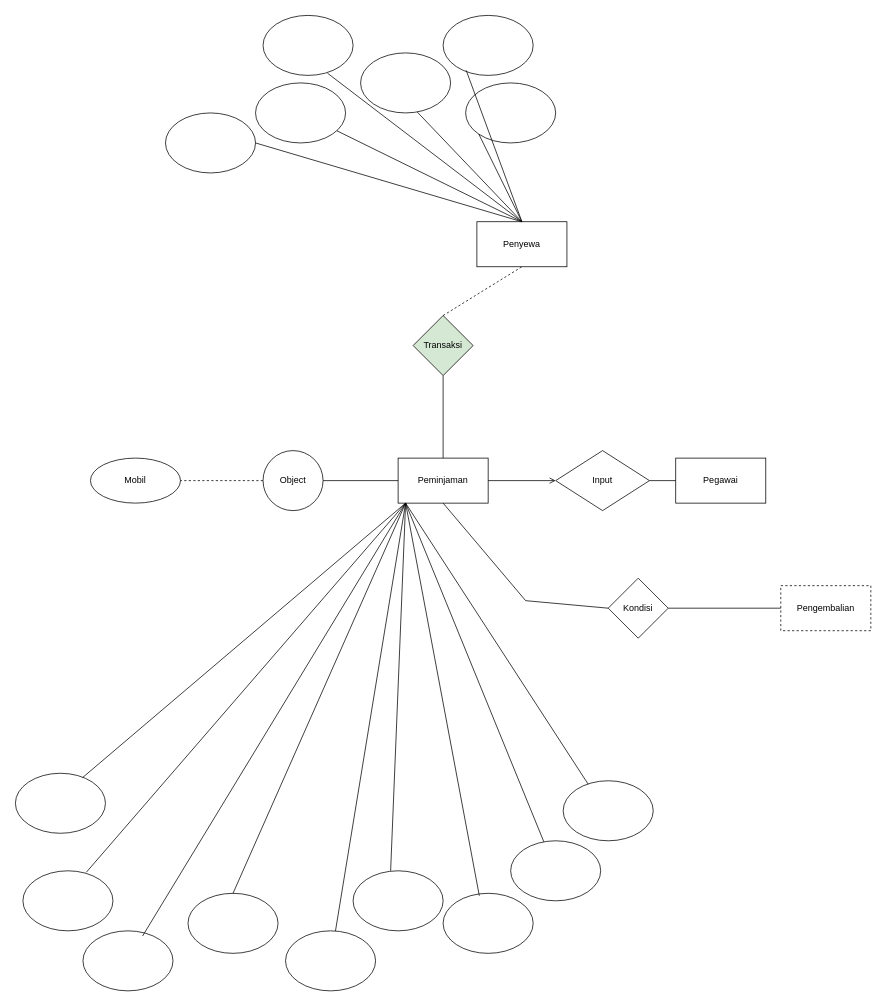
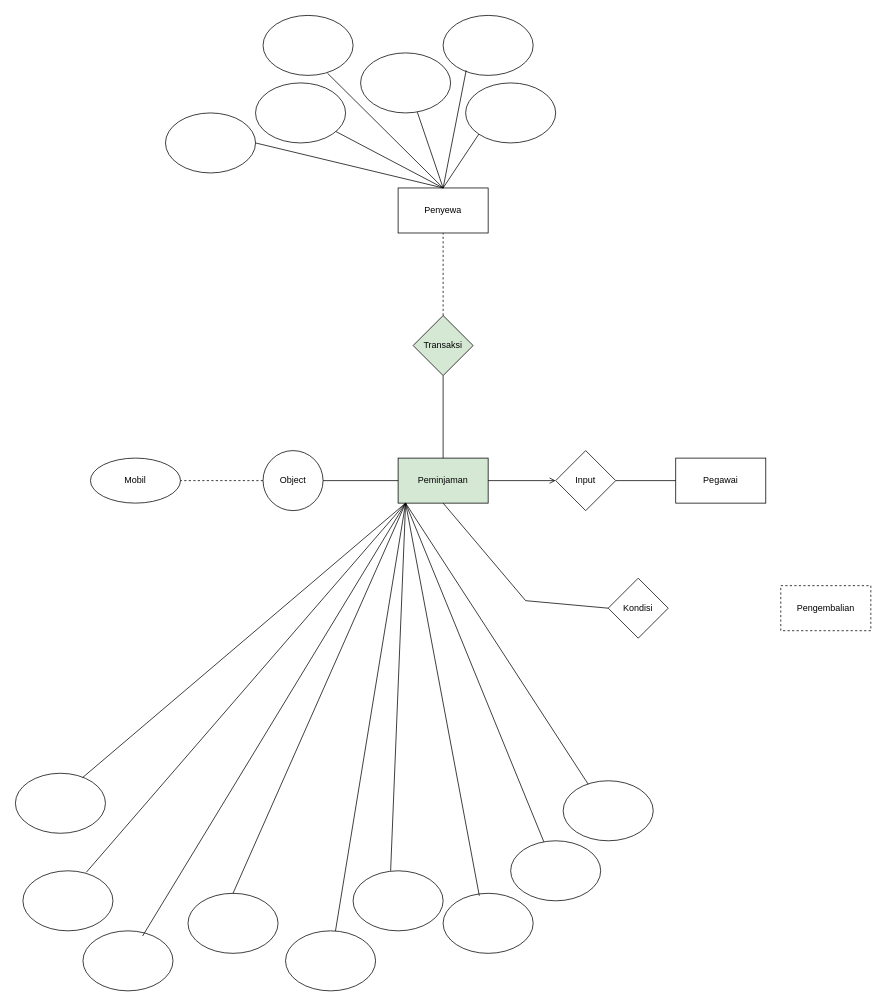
  <mxCell id="0" />
  <mxCell id="1" parent="0" />
- <mxCell id="2" value="Penyewa" style="rounded=0;whiteSpace=wrap;html=1;" parent="1" vertex="1"><mxGeometry x="635" y="295" width="120" height="60" as="geometry" /></mxCell>
+ <mxCell id="2" value="Penyewa" style="rounded=0;whiteSpace=wrap;html=1;" parent="1" vertex="1"><mxGeometry x="530" y="250" width="120" height="60" as="geometry" /></mxCell>
  <mxCell id="3" value="Pegawai" style="rounded=0;whiteSpace=wrap;html=1;" parent="1" vertex="1"><mxGeometry x="900" y="610" width="120" height="60" as="geometry" /></mxCell>
  <mxCell id="4" value="Mobil" style="ellipse;whiteSpace=wrap;html=1;" parent="1" vertex="1"><mxGeometry x="120" y="610" width="120" height="60" as="geometry" /></mxCell>
  <mxCell id="5" value="Pengembalian" style="rounded=0;whiteSpace=wrap;html=1;dashed=1;" parent="1" vertex="1"><mxGeometry x="1040" y="780" width="120" height="60" as="geometry" /></mxCell>
- <mxCell id="6" value="Peminjaman" style="rounded=0;whiteSpace=wrap;html=1;" parent="1" vertex="1"><mxGeometry x="530" y="610" width="120" height="60" as="geometry" /></mxCell>
+ <mxCell id="6" value="Peminjaman" style="rounded=0;whiteSpace=wrap;html=1;fillColor=#d5e8d4;" parent="1" vertex="1"><mxGeometry x="530" y="610" width="120" height="60" as="geometry" /></mxCell>
  <mxCell id="7" value="" style="endArrow=none;html=1;rounded=0;entryX=0.5;entryY=0;entryDx=0;entryDy=0;exitX=1;exitY=0.5;exitDx=0;exitDy=0;" parent="1" source="10" target="2" edge="1"><mxGeometry width="50" height="50" relative="1" as="geometry"><mxPoint x="420" y="260" as="sourcePoint" /><mxPoint x="760" y="360" as="targetPoint" /></mxGeometry></mxCell>
  <mxCell id="8" value="" style="endArrow=none;html=1;rounded=0;exitX=0.5;exitY=0;exitDx=0;exitDy=0;" parent="1" source="42" edge="1"><mxGeometry width="50" height="50" relative="1" as="geometry"><mxPoint x="710" y="410" as="sourcePoint" /><mxPoint x="410" y="160" as="targetPoint" /></mxGeometry></mxCell>
  <mxCell id="9" value="" style="ellipse;whiteSpace=wrap;html=1;" parent="1" vertex="1"><mxGeometry x="620" y="110" width="120" height="80" as="geometry" /></mxCell>
  <mxCell id="10" value="" style="ellipse;whiteSpace=wrap;html=1;" parent="1" vertex="1"><mxGeometry x="220" y="150" width="120" height="80" as="geometry" /></mxCell>
  <mxCell id="11" value="" style="ellipse;whiteSpace=wrap;html=1;" parent="1" vertex="1"><mxGeometry x="590" y="20" width="120" height="80" as="geometry" /></mxCell>
  <mxCell id="12" value="" style="ellipse;whiteSpace=wrap;html=1;" parent="1" vertex="1"><mxGeometry x="350" y="20" width="120" height="80" as="geometry" /></mxCell>
  <mxCell id="13" value="" style="ellipse;whiteSpace=wrap;html=1;" parent="1" vertex="1"><mxGeometry x="480" y="70" width="120" height="80" as="geometry" /></mxCell>
  <mxCell id="14" value="" style="endArrow=none;html=1;rounded=0;exitX=0.715;exitY=0.962;exitDx=0;exitDy=0;exitPerimeter=0;entryX=0.5;entryY=0;entryDx=0;entryDy=0;" parent="1" source="12" target="2" edge="1"><mxGeometry width="50" height="50" relative="1" as="geometry"><mxPoint x="710" y="410" as="sourcePoint" /><mxPoint x="760" y="360" as="targetPoint" /></mxGeometry></mxCell>
  <mxCell id="15" value="" style="endArrow=none;html=1;rounded=0;entryX=0.5;entryY=0;entryDx=0;entryDy=0;exitX=0.63;exitY=0.986;exitDx=0;exitDy=0;exitPerimeter=0;" parent="1" source="13" target="2" edge="1"><mxGeometry width="50" height="50" relative="1" as="geometry"><mxPoint x="560" y="150" as="sourcePoint" /><mxPoint x="580" y="250" as="targetPoint" /></mxGeometry></mxCell>
  <mxCell id="16" value="" style="endArrow=none;html=1;rounded=0;exitX=0.256;exitY=0.916;exitDx=0;exitDy=0;exitPerimeter=0;entryX=0.5;entryY=0;entryDx=0;entryDy=0;" parent="1" source="11" target="2" edge="1"><mxGeometry width="50" height="50" relative="1" as="geometry"><mxPoint x="446" y="117" as="sourcePoint" /><mxPoint x="590" y="260" as="targetPoint" /></mxGeometry></mxCell>
  <mxCell id="17" value="" style="endArrow=none;html=1;rounded=0;exitX=0;exitY=1;exitDx=0;exitDy=0;entryX=0.5;entryY=0;entryDx=0;entryDy=0;" parent="1" source="9" target="2" edge="1"><mxGeometry width="50" height="50" relative="1" as="geometry"><mxPoint x="456" y="127" as="sourcePoint" /><mxPoint x="600" y="270" as="targetPoint" /></mxGeometry></mxCell>
  <mxCell id="18" value="Transaksi" style="rhombus;whiteSpace=wrap;html=1;fillColor=#d5e8d4;" parent="1" vertex="1"><mxGeometry x="550" y="420" width="80" height="80" as="geometry" /></mxCell>
  <mxCell id="19" value="" style="endArrow=none;html=1;rounded=0;entryX=0.5;entryY=1;entryDx=0;entryDy=0;" parent="1" edge="1"><mxGeometry width="50" height="50" relative="1" as="geometry"><mxPoint x="590" y="610" as="sourcePoint" /><mxPoint x="590" y="500" as="targetPoint" /></mxGeometry></mxCell>
  <mxCell id="20" value="" style="endArrow=none;html=1;rounded=0;exitX=0.5;exitY=0;exitDx=0;exitDy=0;entryX=0.5;entryY=1;entryDx=0;entryDy=0;dashed=1;" parent="1" source="18" target="2" edge="1"><mxGeometry width="50" height="50" relative="1" as="geometry"><mxPoint x="1210" y="450" as="sourcePoint" /><mxPoint x="1260" y="400" as="targetPoint" /></mxGeometry></mxCell>
  <mxCell id="21" value="" style="endArrow=none;html=1;rounded=0;exitX=1;exitY=0.5;exitDx=0;exitDy=0;" parent="1" source="44" target="3" edge="1"><mxGeometry width="50" height="50" relative="1" as="geometry"><mxPoint x="1210" y="450" as="sourcePoint" /><mxPoint x="1260" y="400" as="targetPoint" /></mxGeometry></mxCell>
  <mxCell id="22" value="" style="endArrow=none;html=1;rounded=0;entryX=1;entryY=0.5;entryDx=0;entryDy=0;dashed=1;" parent="1" source="46" target="4" edge="1"><mxGeometry width="50" height="50" relative="1" as="geometry"><mxPoint x="530" y="640" as="sourcePoint" /><mxPoint x="1030" y="639" as="targetPoint" /></mxGeometry></mxCell>
  <mxCell id="23" value="" style="ellipse;whiteSpace=wrap;html=1;" parent="1" vertex="1"><mxGeometry x="590" y="1190" width="120" height="80" as="geometry" /></mxCell>
  <mxCell id="24" value="" style="ellipse;whiteSpace=wrap;html=1;" parent="1" vertex="1"><mxGeometry x="110" y="1240" width="120" height="80" as="geometry" /></mxCell>
  <mxCell id="25" value="" style="ellipse;whiteSpace=wrap;html=1;" parent="1" vertex="1"><mxGeometry x="30" y="1160" width="120" height="80" as="geometry" /></mxCell>
  <mxCell id="26" value="" style="ellipse;whiteSpace=wrap;html=1;" parent="1" vertex="1"><mxGeometry x="470" y="1160" width="120" height="80" as="geometry" /></mxCell>
  <mxCell id="27" value="" style="ellipse;whiteSpace=wrap;html=1;" parent="1" vertex="1"><mxGeometry x="250" y="1190" width="120" height="80" as="geometry" /></mxCell>
  <mxCell id="28" value="" style="ellipse;whiteSpace=wrap;html=1;" parent="1" vertex="1"><mxGeometry x="380" y="1240" width="120" height="80" as="geometry" /></mxCell>
  <mxCell id="29" value="" style="ellipse;whiteSpace=wrap;html=1;" parent="1" vertex="1"><mxGeometry x="680" y="1120" width="120" height="80" as="geometry" /></mxCell>
  <mxCell id="30" value="" style="ellipse;whiteSpace=wrap;html=1;" parent="1" vertex="1"><mxGeometry x="20" y="1030" width="120" height="80" as="geometry" /></mxCell>
  <mxCell id="31" value="" style="ellipse;whiteSpace=wrap;html=1;" parent="1" vertex="1"><mxGeometry x="750" y="1040" width="120" height="80" as="geometry" /></mxCell>
  <mxCell id="32" value="" style="endArrow=none;html=1;rounded=0;entryX=0;entryY=0.5;entryDx=0;entryDy=0;" parent="1" source="28" edge="1"><mxGeometry width="50" height="50" relative="1" as="geometry"><mxPoint x="1220" y="480" as="sourcePoint" /><mxPoint x="540" y="670" as="targetPoint" /></mxGeometry></mxCell>
  <mxCell id="33" value="" style="endArrow=none;html=1;rounded=0;exitX=0;exitY=0.5;exitDx=0;exitDy=0;entryX=0.5;entryY=0;entryDx=0;entryDy=0;" parent="1" target="27" edge="1"><mxGeometry width="50" height="50" relative="1" as="geometry"><mxPoint x="540" y="670" as="sourcePoint" /><mxPoint x="1270" y="430" as="targetPoint" /></mxGeometry></mxCell>
  <mxCell id="34" value="" style="endArrow=none;html=1;rounded=0;entryX=0;entryY=0.5;entryDx=0;entryDy=0;exitX=0.746;exitY=0.072;exitDx=0;exitDy=0;exitPerimeter=0;" parent="1" source="30" edge="1"><mxGeometry width="50" height="50" relative="1" as="geometry"><mxPoint x="467" y="662" as="sourcePoint" /><mxPoint x="540" y="670" as="targetPoint" /></mxGeometry></mxCell>
  <mxCell id="35" value="" style="endArrow=none;html=1;rounded=0;entryX=0;entryY=0.5;entryDx=0;entryDy=0;exitX=0.662;exitY=0.087;exitDx=0;exitDy=0;exitPerimeter=0;" parent="1" source="24" edge="1"><mxGeometry width="50" height="50" relative="1" as="geometry"><mxPoint x="477" y="672" as="sourcePoint" /><mxPoint x="540" y="670" as="targetPoint" /></mxGeometry></mxCell>
  <mxCell id="36" value="" style="endArrow=none;html=1;rounded=0;entryX=0.704;entryY=0.025;entryDx=0;entryDy=0;entryPerimeter=0;" parent="1" target="25" edge="1"><mxGeometry width="50" height="50" relative="1" as="geometry"><mxPoint x="540" y="670" as="sourcePoint" /><mxPoint x="1270" y="430" as="targetPoint" /></mxGeometry></mxCell>
  <mxCell id="37" value="" style="endArrow=none;html=1;rounded=0;entryX=0.5;entryY=1;entryDx=0;entryDy=0;exitX=0.417;exitY=0;exitDx=0;exitDy=0;exitPerimeter=0;" parent="1" source="26" edge="1"><mxGeometry width="50" height="50" relative="1" as="geometry"><mxPoint x="650" y="1070" as="sourcePoint" /><mxPoint x="540" y="670" as="targetPoint" /></mxGeometry></mxCell>
  <mxCell id="38" value="" style="endArrow=none;html=1;rounded=0;exitX=0.402;exitY=0.041;exitDx=0;exitDy=0;exitPerimeter=0;entryX=0.5;entryY=1;entryDx=0;entryDy=0;" parent="1" source="23" edge="1"><mxGeometry width="50" height="50" relative="1" as="geometry"><mxPoint x="400" y="768" as="sourcePoint" /><mxPoint x="540" y="670" as="targetPoint" /></mxGeometry></mxCell>
  <mxCell id="39" value="" style="endArrow=none;html=1;rounded=0;" parent="1" source="29" edge="1"><mxGeometry width="50" height="50" relative="1" as="geometry"><mxPoint x="860" y="1090" as="sourcePoint" /><mxPoint x="540" y="670" as="targetPoint" /></mxGeometry></mxCell>
  <mxCell id="40" value="" style="endArrow=none;html=1;rounded=0;entryX=0.277;entryY=0.056;entryDx=0;entryDy=0;entryPerimeter=0;exitX=0.5;exitY=1;exitDx=0;exitDy=0;" parent="1" target="31" edge="1"><mxGeometry width="50" height="50" relative="1" as="geometry"><mxPoint x="540" y="670" as="sourcePoint" /><mxPoint x="900" y="760" as="targetPoint" /></mxGeometry></mxCell>
  <mxCell id="41" value="" style="endArrow=none;html=1;rounded=0;exitX=0.5;exitY=0;exitDx=0;exitDy=0;" parent="1" source="2" target="42" edge="1"><mxGeometry width="50" height="50" relative="1" as="geometry"><mxPoint x="590" y="250" as="sourcePoint" /><mxPoint x="410" y="160" as="targetPoint" /></mxGeometry></mxCell>
  <mxCell id="42" value="" style="ellipse;whiteSpace=wrap;html=1;" parent="1" vertex="1"><mxGeometry x="340" y="110" width="120" height="80" as="geometry" /></mxCell>
  <mxCell id="43" value="" style="endArrow=open;html=1;rounded=0;exitX=1;exitY=0.5;exitDx=0;exitDy=0;" parent="1" source="6" target="44" edge="1"><mxGeometry width="50" height="50" relative="1" as="geometry"><mxPoint x="650" y="640" as="sourcePoint" /><mxPoint x="920" y="648" as="targetPoint" /></mxGeometry></mxCell>
- <mxCell id="44" value="Input" style="rhombus;whiteSpace=wrap;html=1;" parent="1" vertex="1"><mxGeometry x="740" y="600" width="125" height="80" as="geometry" /></mxCell>
+ <mxCell id="44" value="Input" style="rhombus;whiteSpace=wrap;html=1;" parent="1" vertex="1"><mxGeometry x="740" y="600" width="80" height="80" as="geometry" /></mxCell>
  <mxCell id="45" value="" style="endArrow=none;html=1;rounded=0;entryX=1;entryY=0.5;entryDx=0;entryDy=0;" parent="1" target="46" edge="1"><mxGeometry width="50" height="50" relative="1" as="geometry"><mxPoint x="530" y="640" as="sourcePoint" /><mxPoint x="240" y="640" as="targetPoint" /></mxGeometry></mxCell>
  <mxCell id="46" value="Object" style="ellipse;whiteSpace=wrap;html=1;" parent="1" vertex="1"><mxGeometry x="350" y="600" width="80" height="80" as="geometry" /></mxCell>
- <mxCell id="47" value="" style="endArrow=none;html=1;rounded=0;exitX=1;exitY=0.5;exitDx=0;exitDy=0;entryX=0;entryY=0.5;entryDx=0;entryDy=0;" parent="1" source="49" target="5" edge="1"><mxGeometry width="50" height="50" relative="1" as="geometry"><mxPoint x="590" y="980" as="sourcePoint" /><mxPoint x="1030" y="810" as="targetPoint" /></mxGeometry></mxCell>
  <mxCell id="48" value="" style="endArrow=none;html=1;rounded=0;exitX=0.5;exitY=1;exitDx=0;exitDy=0;" parent="1" source="6" edge="1"><mxGeometry width="50" height="50" relative="1" as="geometry"><mxPoint x="620" y="610" as="sourcePoint" /><mxPoint x="700" y="800" as="targetPoint" /></mxGeometry></mxCell>
  <mxCell id="49" value="Kondisi" style="rhombus;whiteSpace=wrap;html=1;" parent="1" vertex="1"><mxGeometry y="770" width="80" height="80" as="geometry" x="810" /></mxCell>
  <mxCell id="50" value="" style="endArrow=none;html=1;rounded=0;" edge="1" parent="1"><mxGeometry width="50" height="50" relative="1" as="geometry"><mxPoint x="700" y="800" as="sourcePoint" /><mxPoint y="810" as="targetPoint" x="810" /></mxGeometry></mxCell>
